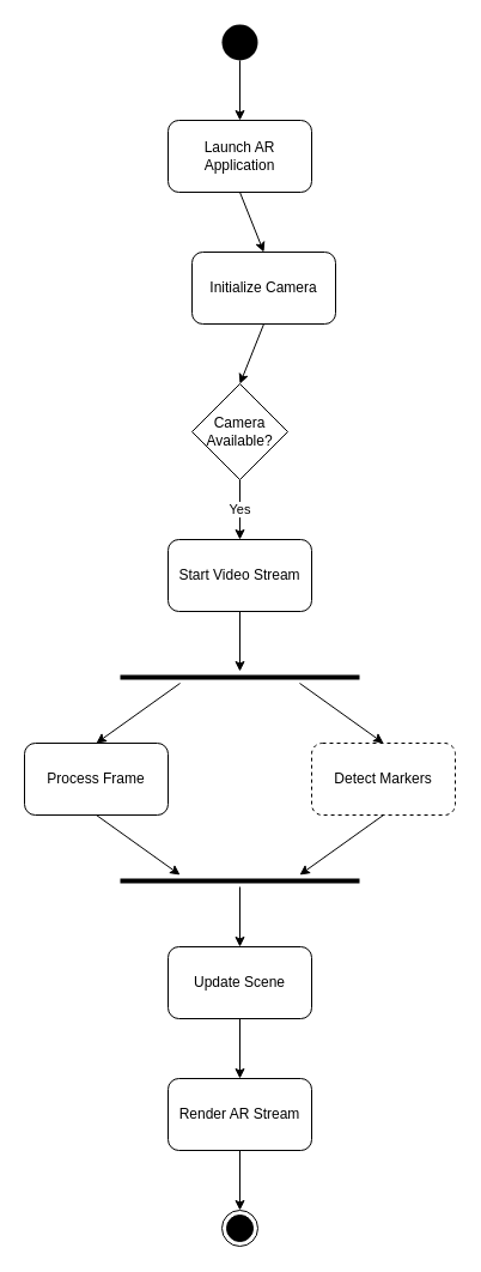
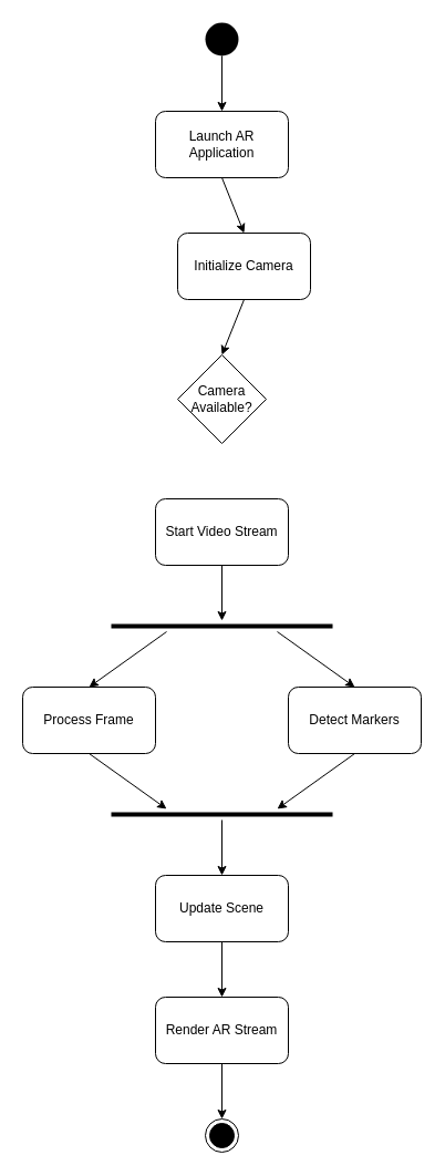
  <mxCell id="0" />
  <mxCell id="1" parent="0" />
  <mxCell id="2" value="" style="ellipse;fillColor=#000000;strokeColor=none;" parent="1" vertex="1"><mxGeometry x="185" y="20" width="30" height="30" as="geometry" /></mxCell>
  <mxCell id="3" value="Launch AR Application" style="rounded=1;whiteSpace=wrap;html=1;" parent="1" vertex="1"><mxGeometry x="140" y="100" width="120" height="60" as="geometry" /></mxCell>
  <mxCell id="4" value="Initialize Camera" style="rounded=1;whiteSpace=wrap;html=1;" parent="1" vertex="1"><mxGeometry x="160" y="210" width="120" height="60" as="geometry" /></mxCell>
  <mxCell id="5" value="Camera&#10;Available?" style="rhombus;whiteSpace=wrap;html=1;" parent="1" vertex="1"><mxGeometry x="160" y="320" width="80" height="80" as="geometry" /></mxCell>
  <mxCell id="6" value="Start Video Stream" style="rounded=1;whiteSpace=wrap;html=1;" parent="1" vertex="1"><mxGeometry x="140" y="450" width="120" height="60" as="geometry" /></mxCell>
  <mxCell id="7" value="" style="line;strokeWidth=4;html=1;" parent="1" vertex="1"><mxGeometry x="100" y="560" width="200" height="10" as="geometry" /></mxCell>
  <mxCell id="8" value="Process Frame" style="rounded=1;whiteSpace=wrap;html=1;" parent="1" vertex="1"><mxGeometry x="20" y="620" width="120" height="60" as="geometry" /></mxCell>
- <mxCell id="9" value="Detect Markers" style="rounded=1;whiteSpace=wrap;html=1;dashed=1;" parent="1" vertex="1"><mxGeometry x="260" y="620" width="120" height="60" as="geometry" /></mxCell>
+ <mxCell id="9" value="Detect Markers" style="rounded=1;whiteSpace=wrap;html=1;" parent="1" vertex="1"><mxGeometry x="260" y="620" width="120" height="60" as="geometry" /></mxCell>
  <mxCell id="10" value="" style="line;strokeWidth=4;html=1;" parent="1" vertex="1"><mxGeometry x="100" y="730" width="200" height="10" as="geometry" /></mxCell>
  <mxCell id="11" value="Update Scene" style="rounded=1;whiteSpace=wrap;html=1;" parent="1" vertex="1"><mxGeometry x="140" y="790" width="120" height="60" as="geometry" /></mxCell>
  <mxCell id="12" value="Render AR Stream" style="rounded=1;whiteSpace=wrap;html=1;" parent="1" vertex="1"><mxGeometry x="140" y="900" width="120" height="60" as="geometry" /></mxCell>
  <mxCell id="13" value="" style="ellipse;html=1;shape=endState;fillColor=#000000;strokeColor=#000000;" parent="1" vertex="1"><mxGeometry x="185" y="1010" width="30" height="30" as="geometry" /></mxCell>
  <mxCell id="14" value="" style="endArrow=classic;html=1;rounded=0;exitX=0.5;exitY=1;exitDx=0;exitDy=0;entryX=0.5;entryY=0;entryDx=0;entryDy=0;" parent="1" source="2" target="3" edge="1"><mxGeometry width="50" height="50" relative="1" as="geometry" /></mxCell>
  <mxCell id="15" value="" style="endArrow=classic;html=1;rounded=0;exitX=0.5;exitY=1;exitDx=0;exitDy=0;entryX=0.5;entryY=0;entryDx=0;entryDy=0;" parent="1" source="3" target="4" edge="1"><mxGeometry width="50" height="50" relative="1" as="geometry" /></mxCell>
  <mxCell id="16" value="" style="endArrow=classic;html=1;rounded=0;exitX=0.5;exitY=1;exitDx=0;exitDy=0;entryX=0.5;entryY=0;entryDx=0;entryDy=0;" parent="1" source="4" target="5" edge="1"><mxGeometry width="50" height="50" relative="1" as="geometry" /></mxCell>
- <mxCell id="17" value="Yes" style="endArrow=classic;html=1;rounded=0;exitX=0.5;exitY=1;exitDx=0;exitDy=0;entryX=0.5;entryY=0;entryDx=0;entryDy=0;" parent="1" source="5" target="6" edge="1"><mxGeometry relative="1" as="geometry" /></mxCell>
  <mxCell id="18" value="" style="endArrow=classic;html=1;rounded=0;exitX=0.5;exitY=1;exitDx=0;exitDy=0;entryX=0.5;entryY=0;entryDx=0;entryDy=0;" parent="1" source="6" target="7" edge="1"><mxGeometry width="50" height="50" relative="1" as="geometry" /></mxCell>
  <mxCell id="19" value="" style="endArrow=classic;html=1;rounded=0;exitX=0.25;exitY=1;exitDx=0;exitDy=0;entryX=0.5;entryY=0;entryDx=0;entryDy=0;" parent="1" source="7" target="8" edge="1"><mxGeometry width="50" height="50" relative="1" as="geometry" /></mxCell>
  <mxCell id="20" value="" style="endArrow=classic;html=1;rounded=0;exitX=0.75;exitY=1;exitDx=0;exitDy=0;entryX=0.5;entryY=0;entryDx=0;entryDy=0;" parent="1" source="7" target="9" edge="1"><mxGeometry width="50" height="50" relative="1" as="geometry" /></mxCell>
  <mxCell id="21" value="" style="endArrow=classic;html=1;rounded=0;exitX=0.5;exitY=1;exitDx=0;exitDy=0;entryX=0.25;entryY=0;entryDx=0;entryDy=0;" parent="1" source="8" target="10" edge="1"><mxGeometry width="50" height="50" relative="1" as="geometry" /></mxCell>
  <mxCell id="22" value="" style="endArrow=classic;html=1;rounded=0;exitX=0.5;exitY=1;exitDx=0;exitDy=0;entryX=0.75;entryY=0;entryDx=0;entryDy=0;" parent="1" source="9" target="10" edge="1"><mxGeometry width="50" height="50" relative="1" as="geometry" /></mxCell>
  <mxCell id="23" value="" style="endArrow=classic;html=1;rounded=0;exitX=0.5;exitY=1;exitDx=0;exitDy=0;entryX=0.5;entryY=0;entryDx=0;entryDy=0;" parent="1" source="10" target="11" edge="1"><mxGeometry width="50" height="50" relative="1" as="geometry" /></mxCell>
  <mxCell id="24" value="" style="endArrow=classic;html=1;rounded=0;exitX=0.5;exitY=1;exitDx=0;exitDy=0;entryX=0.5;entryY=0;entryDx=0;entryDy=0;" parent="1" source="11" target="12" edge="1"><mxGeometry width="50" height="50" relative="1" as="geometry" /></mxCell>
  <mxCell id="25" value="" style="endArrow=classic;html=1;rounded=0;exitX=0.5;exitY=1;exitDx=0;exitDy=0;entryX=0.5;entryY=0;entryDx=0;entryDy=0;" parent="1" source="12" target="13" edge="1"><mxGeometry width="50" height="50" relative="1" as="geometry" /></mxCell>
